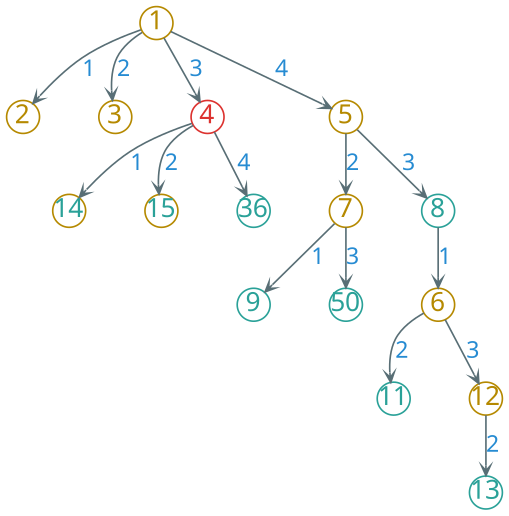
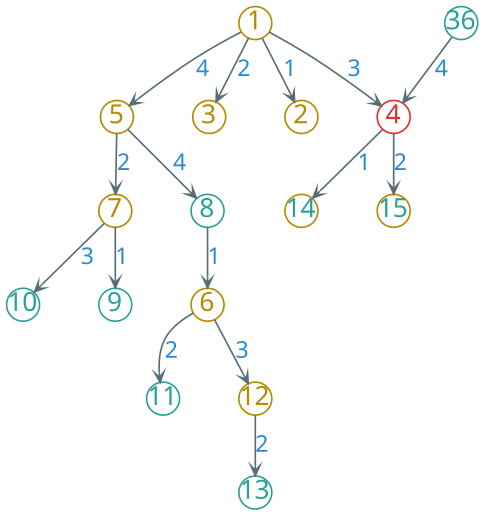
  digraph {
    nodesep=0.5
    rankdir=TB
    ranksep=0.3
    node [color="#b58900" fixedsize=true fontcolor="#2aa198" fontname=LXGWWenKai fontsize=16 shape=circle]
    edge [arrowhead=vee arrowsize=0.6 color="#586e75" fontcolor="#268bd2" fontname=LXGWWenKai fontsize=14]
    1 [fontcolor="#b58900" width=0.28]
    2 [fontcolor="#b58900" width=0.28]
    3 [fontcolor="#b58900" width=0.28]
    4 [color="#dc322f" fontcolor="#dc322f" width=0.28]
    5 [fontcolor="#b58900" width=0.28]
    14 [width=0.28]
    15 [width=0.28]
    n8 [color="#2aa198" label=36 width=0.28]
    7 [fontcolor="#b58900" width=0.28]
    8 [color="#2aa198" width=0.28]
    6 [fontcolor="#b58900" width=0.28]
    11 [color="#2aa198" width=0.28]
    12 [fontcolor="#b58900" width=0.28]
    9 [color="#2aa198" width=0.28]
-   10 [color="#2aa198" width=0.28 label=50]
+   10 [color="#2aa198" width=0.28]
    13 [color="#2aa198" width=0.28]
    1 -> 2 [label=1]
    1 -> 3 [label=2]
    1 -> 4 [label=3]
    1 -> 5 [label=4]
    4 -> 14 [label=1]
    4 -> 15 [label=2]
-   4 -> n8 [label=4]
+   n8 -> 4 [label=4]
    5 -> 7 [label=2]
-   5 -> 8 [label=3]
+   5 -> 8 [label=4]
    7 -> 9 [label=1]
    7 -> 10 [label=3]
    8 -> 6 [label=1]
    6 -> 11 [label=2]
    6 -> 12 [label=3]
    12 -> 13 [label=2]
  }
